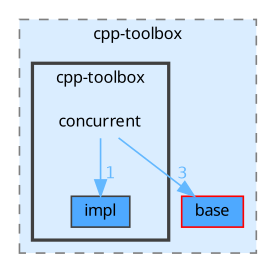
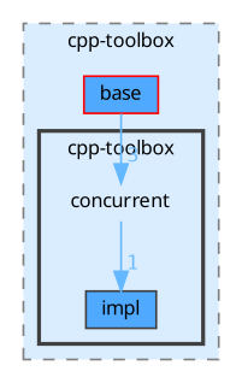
  digraph {
    compound=true
    fontname="Noto Sans"
    node [fontname="Noto Sans" fontsize=10 shape=box fillcolor="#4ea9ff" style=filled]
    edge [color=steelblue1 fontcolor=steelblue1 fontname="Noto Sans" fontsize=10 labeldistance=1.5 labelfontname=Helvetica labelfontsize=10]
    n1 [height=0.2 label=concurrent shape=plaintext width=0.4 fillcolor="" style=""]
    n2 [color=grey25 height=0.2 label=impl width=0.4]
    n3 [color=red height=0.2 label=base width=0.4]
    subgraph cluster_1 {
      bgcolor="#daedff"
      fontsize=10
      label="cpp-toolbox"
      pencolor=grey50
      style="filled,dashed"
      n3
      subgraph cluster_2 {
        bgcolor="#daedff"
        fontsize=10
        label="cpp-toolbox"
        pencolor=grey25
        style="filled,bold"
        n1
        n2
      }
    }
    n1 -> n2 [headlabel=1]
-   n1 -> n3 [headlabel=3]
+   n3 -> n1 [headlabel=3]
  }
